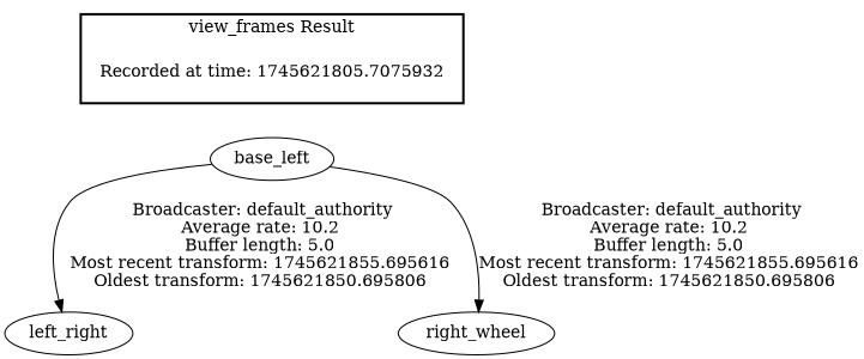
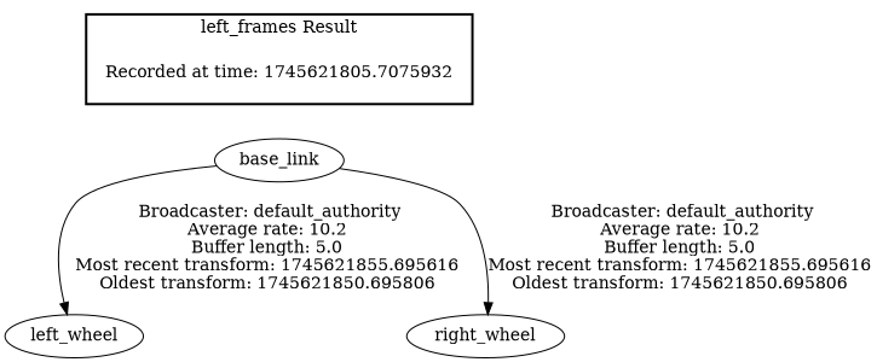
  digraph {
    n1 [label="Recorded at time: 1745621805.7075932" shape=plaintext]
-   base_link [label=base_left]
-   left_wheel [label=left_right]
+   base_link
+   left_wheel
    right_wheel
    subgraph cluster_1 {
      color=black
-     label="view_frames Result"
+     label="left_frames Result"
      style=bold
      n1
    }
    n1 -> base_link [style=invis]
    base_link -> left_wheel [label=" Broadcaster: default_authority\nAverage rate: 10.2\nBuffer length: 5.0\nMost recent transform: 1745621855.695616\nOldest transform: 1745621850.695806\n"]
    base_link -> right_wheel [label=" Broadcaster: default_authority\nAverage rate: 10.2\nBuffer length: 5.0\nMost recent transform: 1745621855.695616\nOldest transform: 1745621850.695806\n"]
  }
